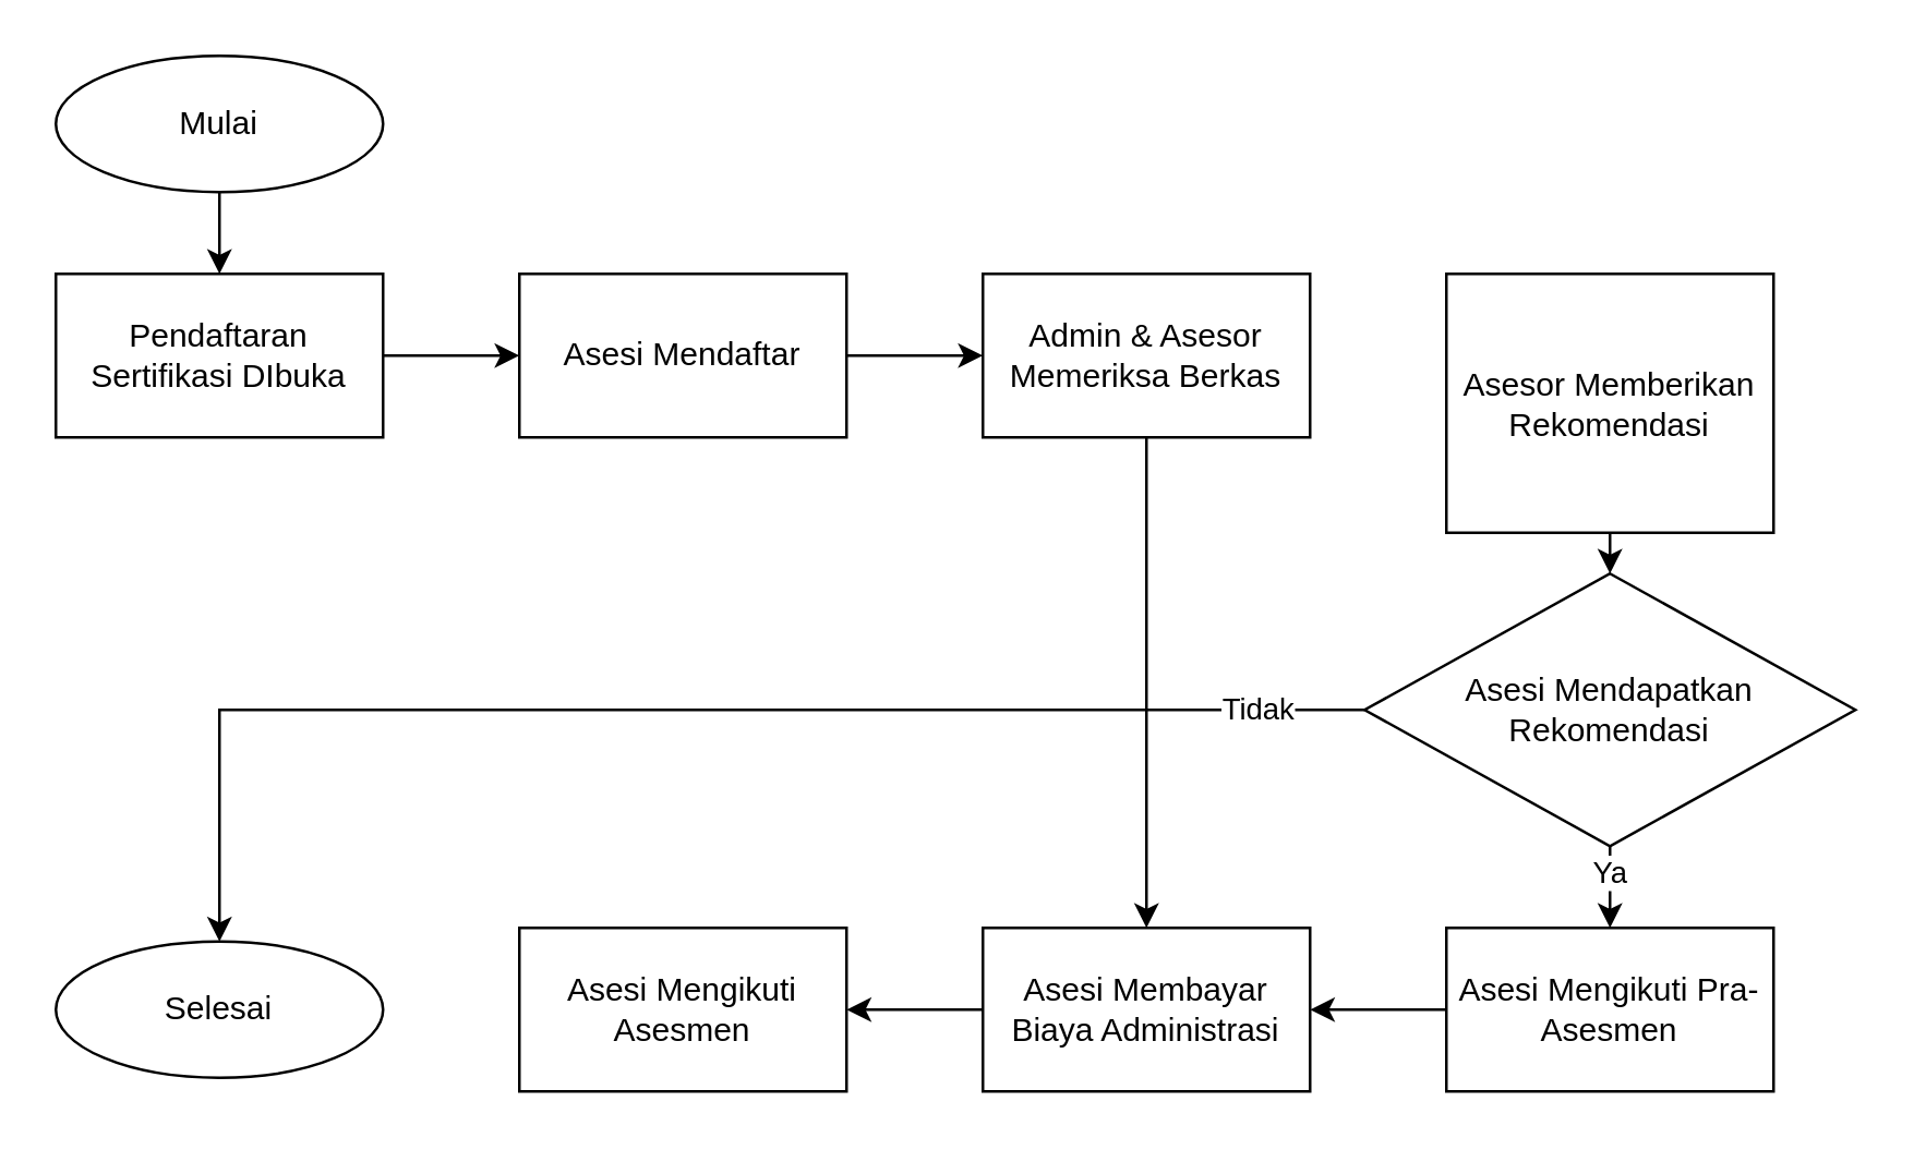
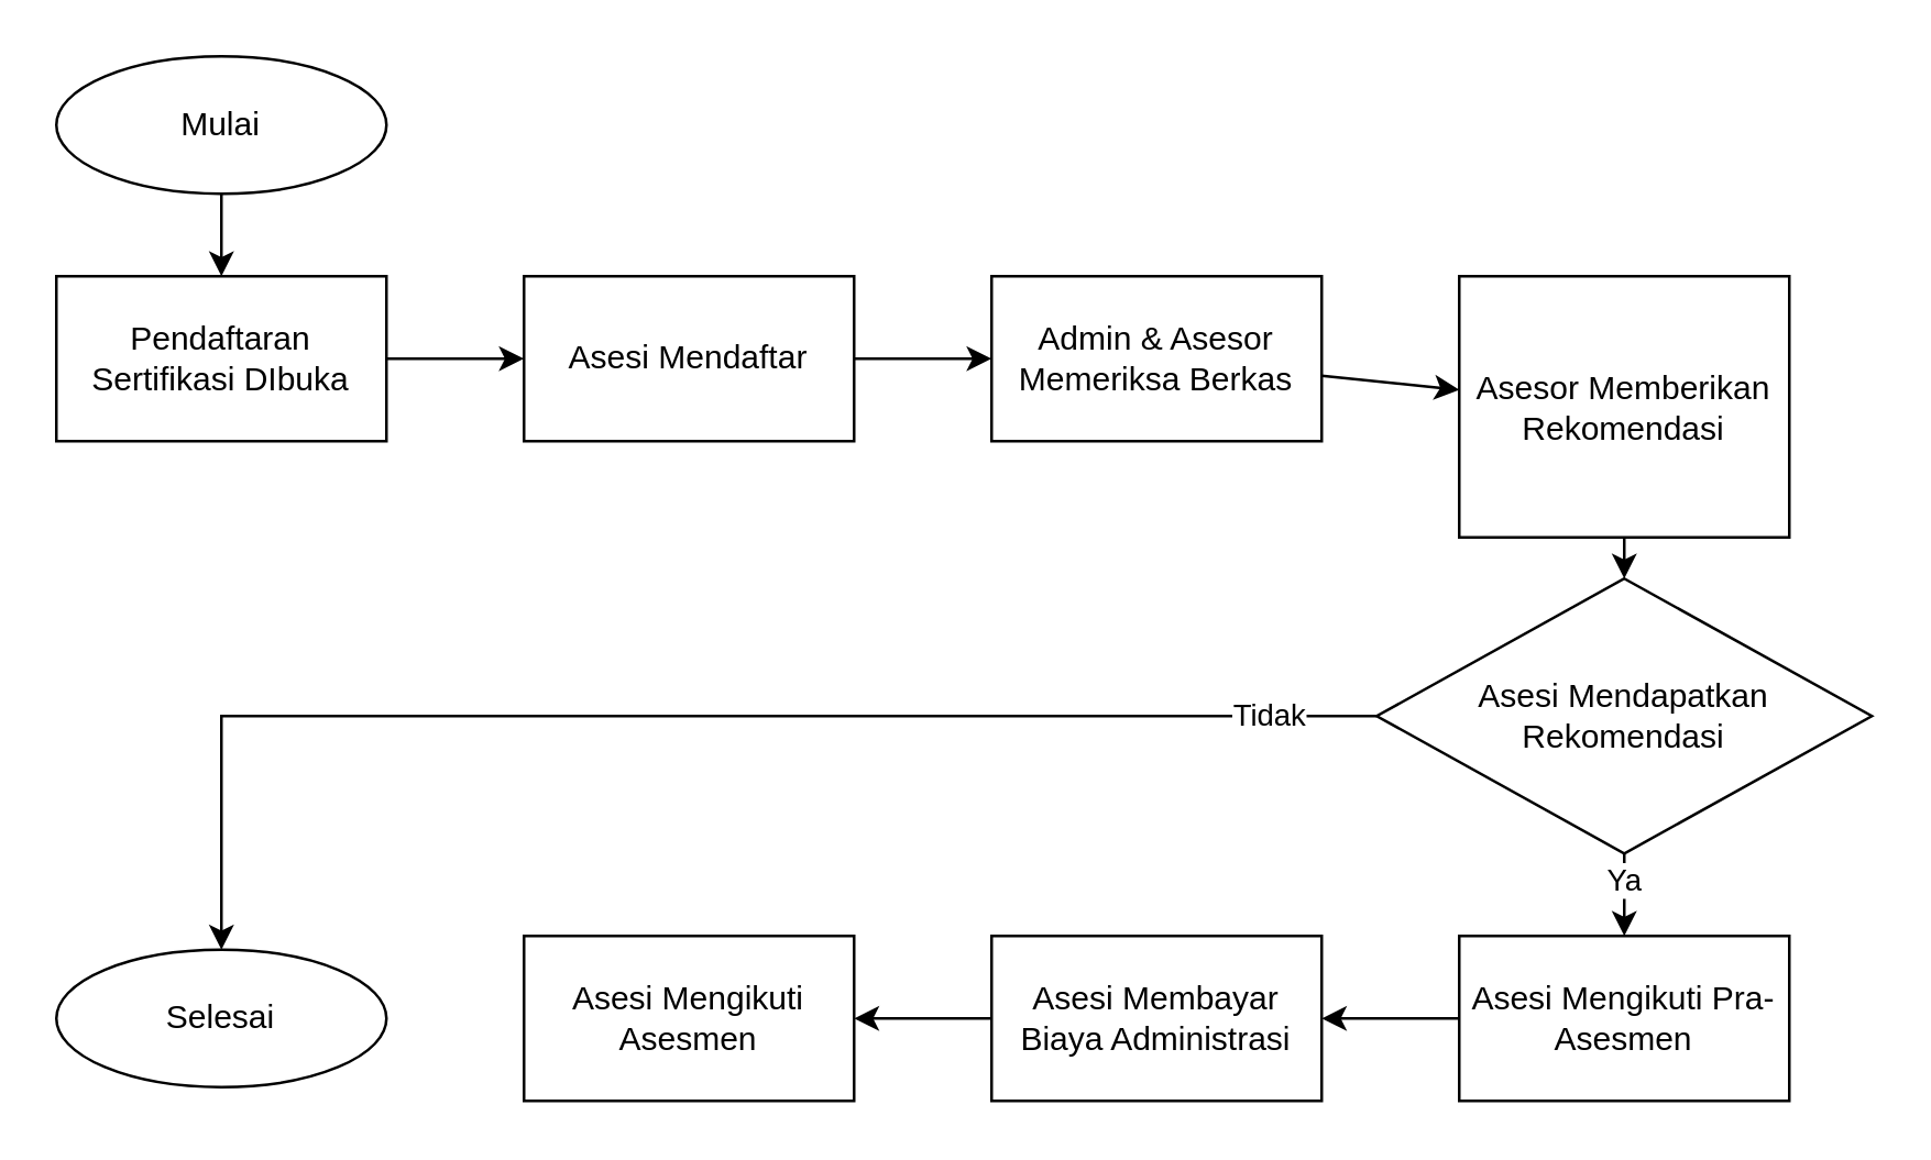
  <mxCell id="0" />
  <mxCell id="1" parent="0" />
  <mxCell id="2" value="Mulai" style="ellipse;whiteSpace=wrap;html=1;" parent="1" vertex="1"><mxGeometry x="20" y="20" width="120" height="50" as="geometry" /></mxCell>
  <mxCell id="3" value="Pendaftaran Sertifikasi DIbuka" style="rounded=0;whiteSpace=wrap;html=1;" parent="1" vertex="1"><mxGeometry x="20" y="100" width="120" height="60" as="geometry" /></mxCell>
  <mxCell id="4" value="Asesi Mendaftar" style="rounded=0;whiteSpace=wrap;html=1;" parent="1" vertex="1"><mxGeometry x="190" y="100" width="120" height="60" as="geometry" /></mxCell>
- <mxCell id="5" style="edgeStyle=none;html=1;" parent="1" source="6" target="17" edge="1"><mxGeometry relative="1" as="geometry"><mxPoint x="80" y="380" as="targetPoint" /></mxGeometry></mxCell>
+ <mxCell id="5" style="edgeStyle=none;html=1;" parent="1" source="6" target="13" edge="1"><mxGeometry relative="1" as="geometry"><mxPoint x="80" y="380" as="targetPoint" /></mxGeometry></mxCell>
  <mxCell id="6" value="Admin &amp;amp; Asesor Memeriksa Berkas" style="rounded=0;whiteSpace=wrap;html=1;" parent="1" vertex="1"><mxGeometry x="360" y="100" width="120" height="60" as="geometry" /></mxCell>
  <mxCell id="7" value="" style="endArrow=classic;html=1;" parent="1" source="2" target="3" edge="1"><mxGeometry width="50" height="50" relative="1" as="geometry"><mxPoint x="180" y="180" as="sourcePoint" /><mxPoint x="230" y="130" as="targetPoint" /></mxGeometry></mxCell>
  <mxCell id="8" value="" style="endArrow=classic;html=1;" parent="1" source="3" target="4" edge="1"><mxGeometry width="50" height="50" relative="1" as="geometry"><mxPoint x="180" y="180" as="sourcePoint" /><mxPoint x="230" y="130" as="targetPoint" /></mxGeometry></mxCell>
  <mxCell id="9" value="" style="endArrow=classic;html=1;" parent="1" source="4" target="6" edge="1"><mxGeometry width="50" height="50" relative="1" as="geometry"><mxPoint x="180" y="180" as="sourcePoint" /><mxPoint x="400.88" y="100.72" as="targetPoint" /></mxGeometry></mxCell>
  <mxCell id="10" value="Asesi Mengikuti Asesmen" style="rounded=0;whiteSpace=wrap;html=1;" parent="1" vertex="1"><mxGeometry x="190" y="340" width="120" height="60" as="geometry" /></mxCell>
  <mxCell id="11" value="Selesai" style="ellipse;whiteSpace=wrap;html=1;" parent="1" vertex="1"><mxGeometry x="20" y="345" width="120" height="50" as="geometry" /></mxCell>
  <mxCell id="12" style="edgeStyle=none;html=1;" parent="1" source="13" target="22" edge="1"><mxGeometry relative="1" as="geometry" /></mxCell>
  <mxCell id="13" value="Asesor Memberikan Rekomendasi" style="rounded=0;whiteSpace=wrap;html=1;" parent="1" vertex="1"><mxGeometry x="530" y="100" width="120" height="95" as="geometry" /></mxCell>
  <mxCell id="14" style="edgeStyle=none;html=1;" parent="1" source="15" target="17" edge="1"><mxGeometry relative="1" as="geometry" /></mxCell>
  <mxCell id="15" value="Asesi Mengikuti Pra-Asesmen" style="rounded=0;whiteSpace=wrap;html=1;" parent="1" vertex="1"><mxGeometry x="530" y="340" width="120" height="60" as="geometry" /></mxCell>
  <mxCell id="16" style="edgeStyle=none;html=1;" parent="1" source="17" target="10" edge="1"><mxGeometry relative="1" as="geometry" /></mxCell>
  <mxCell id="17" value="Asesi Membayar Biaya Administrasi" style="rounded=0;whiteSpace=wrap;html=1;" parent="1" vertex="1"><mxGeometry x="360" y="340" width="120" height="60" as="geometry" /></mxCell>
  <mxCell id="18" style="edgeStyle=none;html=1;" edge="1" parent="1" source="22" target="15"><mxGeometry relative="1" as="geometry" /></mxCell>
  <mxCell id="19" value="Ya" style="edgeLabel;html=1;align=center;verticalAlign=middle;resizable=0;points=[];" vertex="1" connectable="0" parent="18"><mxGeometry x="-0.402" y="-1" relative="1" as="geometry"><mxPoint as="offset" /></mxGeometry></mxCell>
  <mxCell id="20" style="edgeStyle=none;html=1;rounded=0;curved=0;" edge="1" parent="1" source="22" target="11"><mxGeometry relative="1" as="geometry"><Array as="points"><mxPoint x="80" y="260" /></Array></mxGeometry></mxCell>
  <mxCell id="21" value="Tidak" style="edgeLabel;html=1;align=center;verticalAlign=middle;resizable=0;points=[];" vertex="1" connectable="0" parent="20"><mxGeometry x="-0.842" y="-1" relative="1" as="geometry"><mxPoint as="offset" /></mxGeometry></mxCell>
  <mxCell id="22" value="Asesi Mendapatkan Rekomendasi" style="rhombus;whiteSpace=wrap;html=1;" vertex="1" parent="1"><mxGeometry x="500" y="210" width="180" height="100" as="geometry" /></mxCell>
